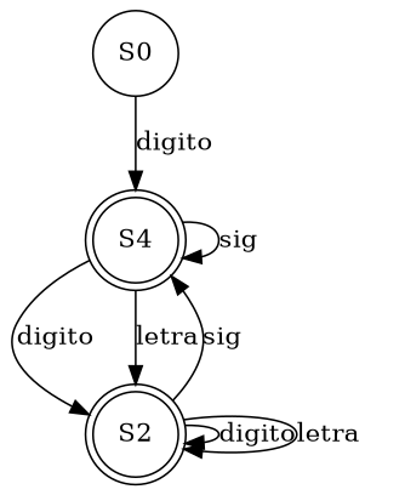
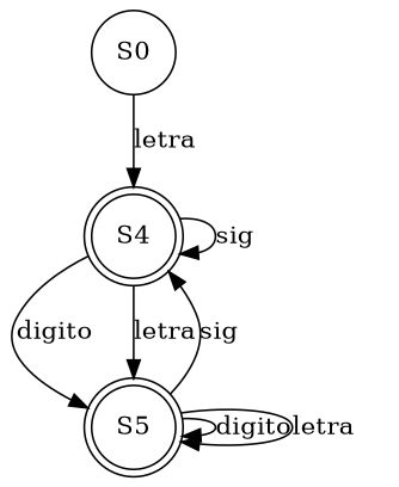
  digraph {
    forcelabels=true
    rankdir=TB
    node [shape=doublecircle]
    n1 [label=S0 shape=circle]
    n2 [label=S4]
-   n3 [label=S2]
-   n1 -> n2 [label=digito]
+   n3 [label=S5]
+   n1 -> n2 [label=letra]
    n2 -> n2 [label=sig]
    n2 -> n3 [label=digito]
    n2 -> n3 [label=letra]
    n3 -> n2 [label=sig]
    n3 -> n3 [label=digito]
    n3 -> n3 [label=letra]
  }
